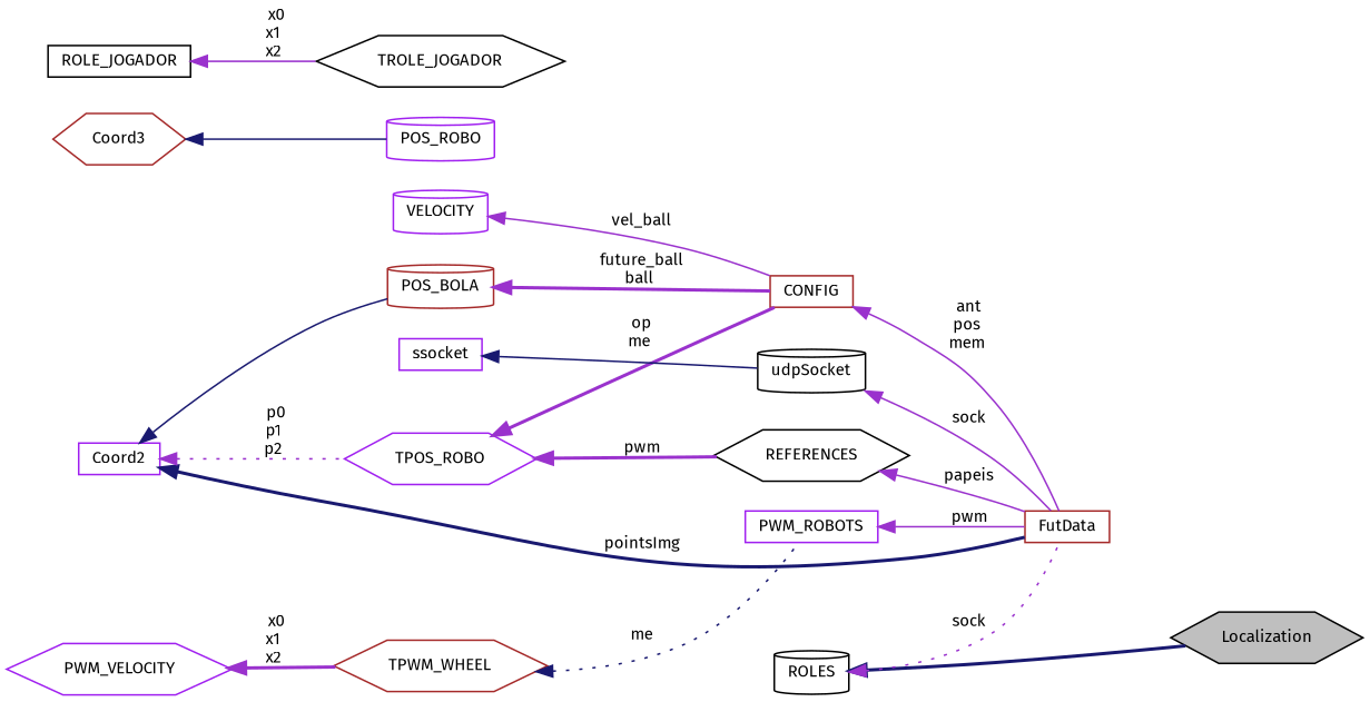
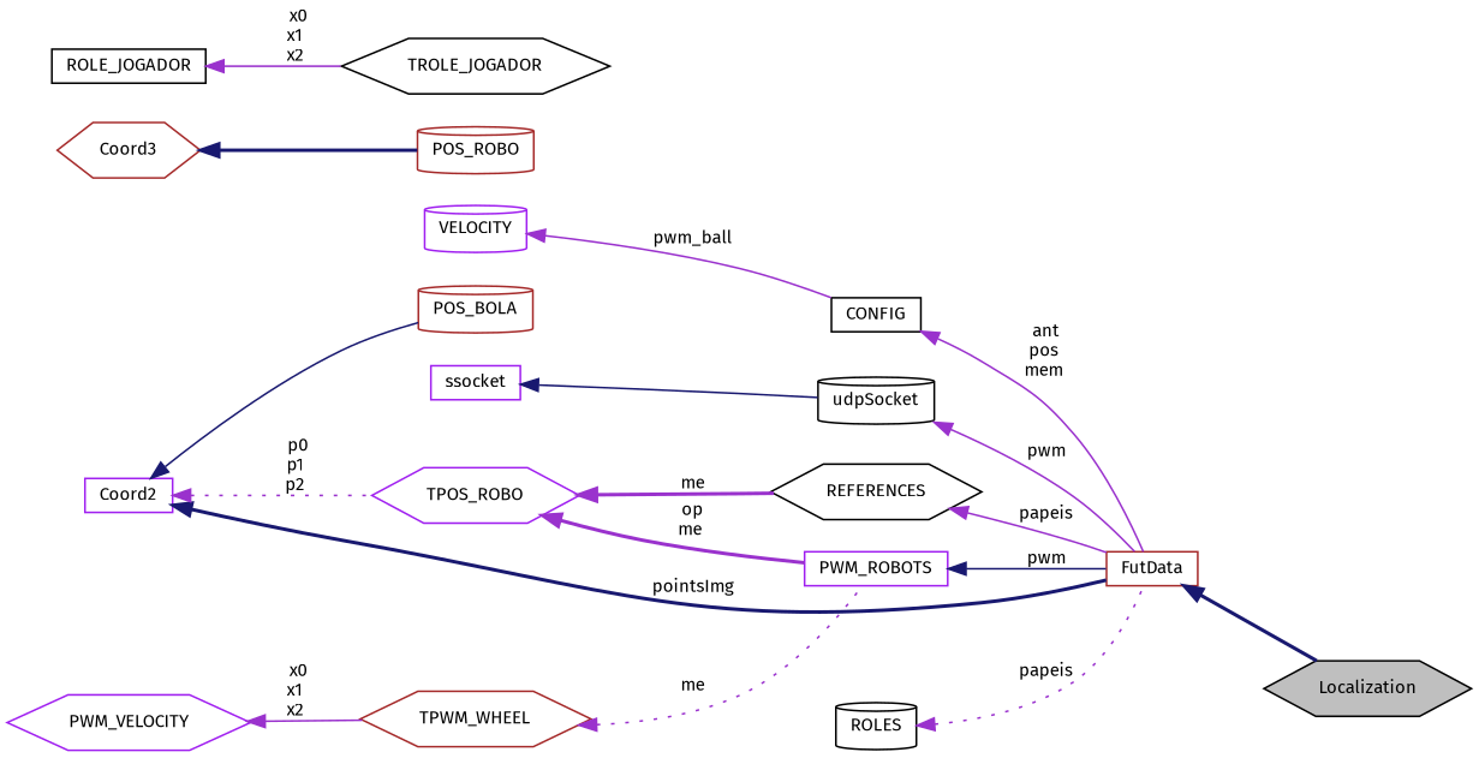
  digraph {
    fontname="Fira Sans"
    rankdir=LR
    node [color=black fillcolor=white fontname="Fira Sans" fontsize=10 shape=hexagon style=filled]
    edge [color=darkorchid3 dir=back fontname="Fira Sans" fontsize=10 labelfontname=Helvetica labelfontsize=10 style=solid]
    n1 [fillcolor=grey75 fontcolor=black height=0.2 label=Localization width=0.4]
    n2 [color=brown height=0.2 label=FutData shape=box width=0.4]
    n3 [color=purple height=0.2 label=PWM_ROBOTS shape=box width=0.4]
    n4 [color=brown height=0.2 label=TPWM_WHEEL width=0.4]
    n5 [color=purple height=0.2 label=PWM_VELOCITY width=0.4]
-   n6 [color=brown height=0.2 label=CONFIG shape=box width=0.4]
+   n6 [height=0.2 label=CONFIG shape=box width=0.4]
    n7 [color=purple height=0.2 label=TPOS_ROBO width=0.4]
    n8 [height=0.2 label=REFERENCES width=0.4]
-   n9 [color=purple height=0.2 label=POS_ROBO shape=cylinder width=0.4]
+   n9 [color=brown height=0.2 label=POS_ROBO shape=cylinder width=0.4]
    n10 [color=brown height=0.2 label=Coord3 width=0.4]
    n11 [color=purple height=0.2 label=VELOCITY shape=cylinder width=0.4]
    n12 [color=brown height=0.2 label=POS_BOLA shape=cylinder width=0.4]
    n13 [color=purple height=0.2 label=Coord2 shape=box width=0.4]
    n14 [height=0.2 label=ROLES shape=cylinder width=0.4]
    n15 [height=0.2 label=TROLE_JOGADOR width=0.4]
    n16 [height=0.2 label=ROLE_JOGADOR shape=box width=0.4]
    n17 [height=0.2 label=udpSocket shape=cylinder width=0.4]
    n18 [color=purple height=0.2 label=ssocket shape=box width=0.4]
-   n14 -> n1 [color=midnightblue style=bold]
-   n3 -> n2 [label=" pwm"]
-   n4 -> n3 [color=midnightblue label=" me" style=dotted]
-   n5 -> n4 [label=" x0\nx1\nx2" style=bold]
+   n2 -> n1 [color=midnightblue style=bold]
+   n3 -> n2 [color=midnightblue label=" pwm"]
+   n4 -> n3 [label=" me" style=dotted]
+   n5 -> n4 [label=" x0\nx1\nx2"]
    n6 -> n2 [label=" ant\npos\nmem"]
-   n7 -> n6 [label=" op\nme" style=bold]
-   n7 -> n8 [label=" pwm" style=bold]
+   n7 -> n3 [label=" op\nme" style=bold]
+   n7 -> n8 [label=" me" style=bold]
    n8 -> n2 [label=" papeis"]
-   n10 -> n9 [color=midnightblue]
-   n11 -> n6 [label=" vel_ball"]
-   n12 -> n6 [label=" future_ball\nball" style=bold]
+   n10 -> n9 [color=midnightblue style=bold]
+   n11 -> n6 [label=" pwm_ball"]
    n13 -> n2 [color=midnightblue label=" pointsImg" style=bold]
    n13 -> n7 [label=" p0\np1\np2" style=dotted]
    n13 -> n12 [color=midnightblue]
-   n14 -> n2 [label=" sock" style=dotted]
+   n14 -> n2 [label=" papeis" style=dotted]
    n16 -> n15 [label=" x0\nx1\nx2"]
-   n17 -> n2 [label=" sock"]
+   n17 -> n2 [label=" pwm"]
    n18 -> n17 [color=midnightblue]
  }
